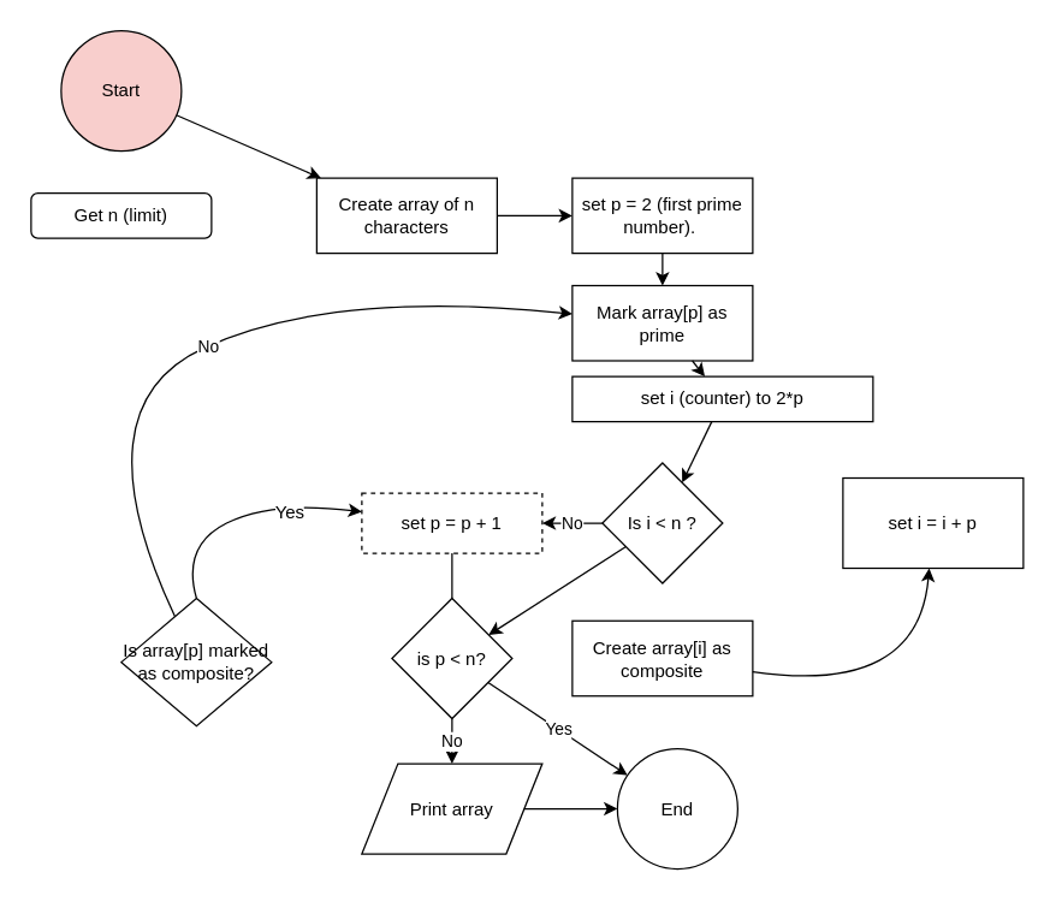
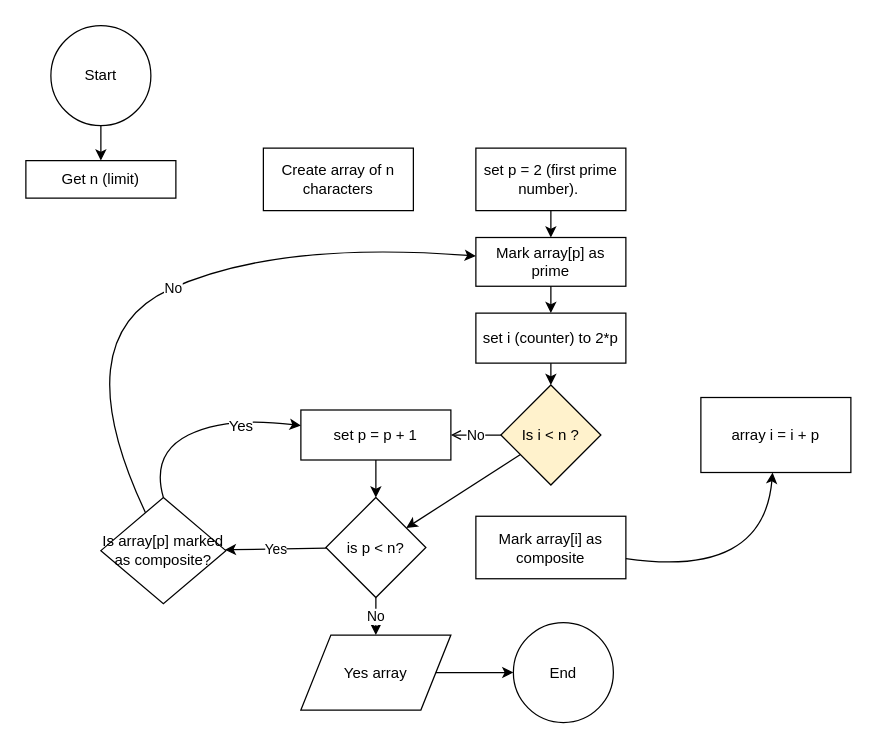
  <mxCell id="0" />
  <mxCell id="1" parent="0" />
- <mxCell id="2" value="Start" style="ellipse;whiteSpace=wrap;html=1;aspect=fixed;fillColor=#f8cecc;" vertex="1" parent="1"><mxGeometry x="40" y="20" width="80" height="80" as="geometry" /></mxCell>
- <mxCell id="3" value="Get n (limit)" style="whiteSpace=wrap;html=1;rounded=1;" vertex="1" parent="1"><mxGeometry x="20" y="128" width="120" height="30" as="geometry" /></mxCell>
- <mxCell id="4" value="" style="endArrow=classic;html=1;" edge="1" parent="1" source="2" target="5"><mxGeometry width="50" height="50" relative="1" as="geometry"><mxPoint x="220" y="105" as="sourcePoint" /><mxPoint x="270" y="55" as="targetPoint" /></mxGeometry></mxCell>
+ <mxCell id="2" value="Start" style="ellipse;whiteSpace=wrap;html=1;aspect=fixed;" vertex="1" parent="1"><mxGeometry x="40" y="20" width="80" height="80" as="geometry" /></mxCell>
+ <mxCell id="3" value="Get n (limit)" style="rounded=0;whiteSpace=wrap;html=1;" vertex="1" parent="1"><mxGeometry x="20" y="128" width="120" height="30" as="geometry" /></mxCell>
+ <mxCell id="4" value="" style="endArrow=classic;html=1;" edge="1" parent="1" source="2" target="3"><mxGeometry width="50" height="50" relative="1" as="geometry"><mxPoint x="220" y="105" as="sourcePoint" /><mxPoint x="270" y="55" as="targetPoint" /></mxGeometry></mxCell>
  <mxCell id="5" value="Create array of n characters" style="rounded=0;whiteSpace=wrap;html=1;" vertex="1" parent="1"><mxGeometry x="210" y="118" width="120" height="50" as="geometry" /></mxCell>
  <mxCell id="6" value="set p = 2 (first prime number).&amp;nbsp;" style="rounded=0;whiteSpace=wrap;html=1;" vertex="1" parent="1"><mxGeometry x="380" y="118" width="120" height="50" as="geometry" /></mxCell>
- <mxCell id="7" value="" style="endArrow=classic;html=1;" edge="1" parent="1" source="5" target="6"><mxGeometry width="50" height="50" relative="1" as="geometry"><mxPoint x="400" y="235" as="sourcePoint" /><mxPoint x="442" y="125" as="targetPoint" /></mxGeometry></mxCell>
- <mxCell id="8" value="set i (counter) to 2*p" style="rounded=0;whiteSpace=wrap;html=1;" vertex="1" parent="1"><mxGeometry x="380" y="250" width="200" height="30" as="geometry" /></mxCell>
- <mxCell id="9" value="Is i &amp;lt; n ?" style="rhombus;whiteSpace=wrap;html=1;" vertex="1" parent="1"><mxGeometry x="400" y="307.5" width="80" height="80" as="geometry" /></mxCell>
- <mxCell id="10" value="set p = p + 1" style="rounded=0;whiteSpace=wrap;html=1;dashed=1;" vertex="1" parent="1"><mxGeometry x="240" y="327.5" width="120" height="40" as="geometry" /></mxCell>
+ <mxCell id="8" value="set i (counter) to 2*p" style="rounded=0;whiteSpace=wrap;html=1;" vertex="1" parent="1"><mxGeometry x="380" y="250" width="120" height="40" as="geometry" /></mxCell>
+ <mxCell id="9" value="Is i &amp;lt; n ?" style="rhombus;whiteSpace=wrap;html=1;fillColor=#fff2cc;" vertex="1" parent="1"><mxGeometry x="400" y="307.5" width="80" height="80" as="geometry" /></mxCell>
+ <mxCell id="10" value="set p = p + 1" style="rounded=0;whiteSpace=wrap;html=1;" vertex="1" parent="1"><mxGeometry x="240" y="327.5" width="120" height="40" as="geometry" /></mxCell>
  <mxCell id="11" value="is p &amp;lt; n?" style="rhombus;whiteSpace=wrap;html=1;" vertex="1" parent="1"><mxGeometry x="260" y="397.5" width="80" height="80" as="geometry" /></mxCell>
- <mxCell id="12" value="No" style="endArrow=classic;html=1;" edge="1" parent="1" source="9" target="10"><mxGeometry width="50" height="50" relative="1" as="geometry"><mxPoint x="290" y="522.5" as="sourcePoint" /><mxPoint x="340" y="472.5" as="targetPoint" /></mxGeometry></mxCell>
- <mxCell id="13" value="" style="endArrow=none;html=1;" edge="1" parent="1" source="10" target="11"><mxGeometry width="50" height="50" relative="1" as="geometry"><mxPoint x="245" y="347.5" as="sourcePoint" /><mxPoint x="205" y="347.5" as="targetPoint" /></mxGeometry></mxCell>
+ <mxCell id="12" value="No" style="endArrow=open;html=1;" edge="1" parent="1" source="9" target="10"><mxGeometry width="50" height="50" relative="1" as="geometry"><mxPoint x="290" y="522.5" as="sourcePoint" /><mxPoint x="340" y="472.5" as="targetPoint" /></mxGeometry></mxCell>
+ <mxCell id="13" value="" style="endArrow=classic;html=1;" edge="1" parent="1" source="10" target="11"><mxGeometry width="50" height="50" relative="1" as="geometry"><mxPoint x="245" y="347.5" as="sourcePoint" /><mxPoint x="205" y="347.5" as="targetPoint" /></mxGeometry></mxCell>
  <mxCell id="14" value="" style="endArrow=classic;html=1;" edge="1" parent="1" source="8" target="9"><mxGeometry width="50" height="50" relative="1" as="geometry"><mxPoint x="340" y="522.5" as="sourcePoint" /><mxPoint x="390" y="472.5" as="targetPoint" /></mxGeometry></mxCell>
- <mxCell id="15" value="Create array[i] as composite" style="rounded=0;whiteSpace=wrap;html=1;" vertex="1" parent="1"><mxGeometry x="380" y="412.5" width="120" height="50" as="geometry" /></mxCell>
+ <mxCell id="15" value="Mark array[i] as composite" style="rounded=0;whiteSpace=wrap;html=1;" vertex="1" parent="1"><mxGeometry x="380" y="412.5" width="120" height="50" as="geometry" /></mxCell>
  <mxCell id="16" value="" style="endArrow=classic;html=1;" edge="1" parent="1" source="9" target="11"><mxGeometry width="50" height="50" relative="1" as="geometry"><mxPoint x="280" y="532.5" as="sourcePoint" /><mxPoint x="330" y="482.5" as="targetPoint" /></mxGeometry></mxCell>
- <mxCell id="17" value="set i = i + p" style="rounded=0;whiteSpace=wrap;html=1;" vertex="1" parent="1"><mxGeometry x="560" y="317.5" width="120" height="60" as="geometry" /></mxCell>
+ <mxCell id="17" value="array i = i + p" style="rounded=0;whiteSpace=wrap;html=1;" vertex="1" parent="1"><mxGeometry x="560" y="317.5" width="120" height="60" as="geometry" /></mxCell>
  <mxCell id="18" value="" style="curved=1;endArrow=classic;html=1;" edge="1" parent="1" source="15" target="17"><mxGeometry width="50" height="50" relative="1" as="geometry"><mxPoint x="120" y="542.5" as="sourcePoint" /><mxPoint x="170" y="492.5" as="targetPoint" /><Array as="points"><mxPoint x="610" y="462.5" /></Array></mxGeometry></mxCell>
- <mxCell id="19" value="Print array" style="shape=parallelogram;perimeter=parallelogramPerimeter;whiteSpace=wrap;html=1;" vertex="1" parent="1"><mxGeometry x="240" y="507.5" width="120" height="60" as="geometry" /></mxCell>
+ <mxCell id="19" value="Yes array" style="shape=parallelogram;perimeter=parallelogramPerimeter;whiteSpace=wrap;html=1;" vertex="1" parent="1"><mxGeometry x="240" y="507.5" width="120" height="60" as="geometry" /></mxCell>
  <mxCell id="20" value="No" style="endArrow=classic;html=1;" edge="1" parent="1" source="11" target="19"><mxGeometry width="50" height="50" relative="1" as="geometry"><mxPoint y="442.5" as="sourcePoint" x="-10" /><mxPoint x="40" y="392.5" as="targetPoint" /></mxGeometry></mxCell>
  <mxCell id="21" value="End" style="ellipse;whiteSpace=wrap;html=1;aspect=fixed;" vertex="1" parent="1"><mxGeometry x="410" y="497.5" width="80" height="80" as="geometry" /></mxCell>
  <mxCell id="22" value="" style="endArrow=classic;html=1;" edge="1" parent="1" source="19" target="21"><mxGeometry width="50" height="50" relative="1" as="geometry"><mxPoint x="110" y="582.5" as="sourcePoint" /><mxPoint x="160" y="532.5" as="targetPoint" /></mxGeometry></mxCell>
  <mxCell id="23" value="Is array[p] marked as composite?" style="rhombus;whiteSpace=wrap;html=1;" vertex="1" parent="1"><mxGeometry x="80" y="397.5" width="100" height="85" as="geometry" /></mxCell>
- <mxCell id="24" value="Yes" style="endArrow=classic;html=1;" edge="1" parent="1" source="11" target="21"><mxGeometry width="50" height="50" relative="1" as="geometry"><mxPoint x="90" y="852.5" as="sourcePoint" /><mxPoint x="140" y="802.5" as="targetPoint" /></mxGeometry></mxCell>
+ <mxCell id="24" value="Yes" style="endArrow=classic;html=1;" edge="1" parent="1" source="11" target="23"><mxGeometry width="50" height="50" relative="1" as="geometry"><mxPoint x="90" y="852.5" as="sourcePoint" /><mxPoint x="140" y="802.5" as="targetPoint" /></mxGeometry></mxCell>
  <mxCell id="25" value="" style="curved=1;endArrow=classic;html=1;exitX=0.5;exitY=0;exitDx=0;exitDy=0;" edge="1" parent="1" source="23" target="10"><mxGeometry width="50" height="50" relative="1" as="geometry"><mxPoint x="110" y="592.5" as="sourcePoint" /><mxPoint x="160" y="542.5" as="targetPoint" /><Array as="points"><mxPoint x="120" y="362.5" /><mxPoint x="180" y="332.5" /></Array></mxGeometry></mxCell>
  <mxCell id="26" value="Yes" style="text;html=1;resizable=0;points=[];align=center;verticalAlign=middle;labelBackgroundColor=#ffffff;" vertex="1" connectable="0" parent="25"><mxGeometry x="0.409" y="-6" relative="1" as="geometry"><mxPoint as="offset" /></mxGeometry></mxCell>
- <mxCell id="27" value="&lt;span&gt;Mark array[p] as prime&lt;/span&gt;" style="rounded=0;whiteSpace=wrap;html=1;" vertex="1" parent="1"><mxGeometry x="380" y="189.5" width="120" height="50" as="geometry" /></mxCell>
+ <mxCell id="27" value="&lt;span&gt;Mark array[p] as prime&lt;/span&gt;" style="rounded=0;whiteSpace=wrap;html=1;" vertex="1" parent="1"><mxGeometry x="380" y="189.5" width="120" height="39" as="geometry" /></mxCell>
  <mxCell id="28" value="No" style="curved=1;endArrow=classic;html=1;" edge="1" parent="1" source="23" target="27"><mxGeometry width="50" height="50" relative="1" as="geometry"><mxPoint x="80" y="770" as="sourcePoint" /><mxPoint x="130" y="720" as="targetPoint" /><Array as="points"><mxPoint x="50" y="270" /><mxPoint x="220" y="192" /></Array></mxGeometry></mxCell>
  <mxCell id="29" value="" style="endArrow=classic;html=1;" edge="1" parent="1" source="6" target="27"><mxGeometry width="50" height="50" relative="1" as="geometry"><mxPoint x="260" y="115" as="sourcePoint" /><mxPoint x="310" y="65" as="targetPoint" /></mxGeometry></mxCell>
  <mxCell id="30" value="" style="endArrow=classic;html=1;" edge="1" parent="1" source="27" target="8"><mxGeometry width="50" height="50" relative="1" as="geometry"><mxPoint x="230" y="110" as="sourcePoint" /><mxPoint x="280" y="60" as="targetPoint" /></mxGeometry></mxCell>
